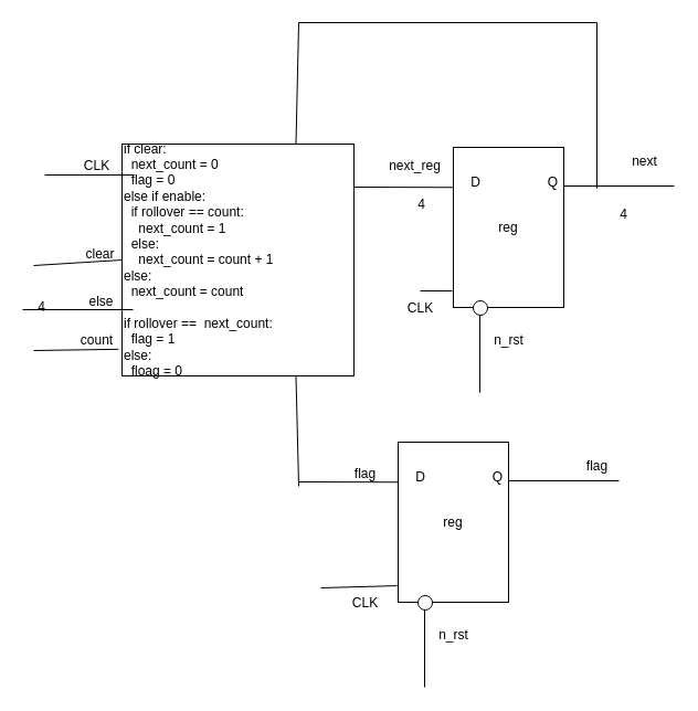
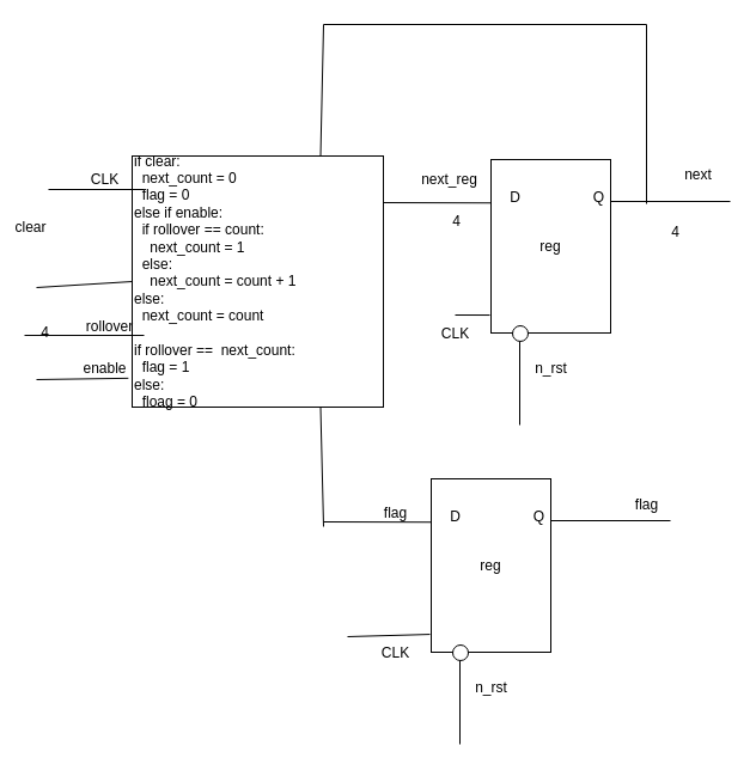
  <mxCell id="0" />
  <mxCell id="1" parent="0" />
  <mxCell id="2" value="&lt;div&gt;if clear:&lt;/div&gt;&lt;div&gt;&amp;nbsp; next_count = 0&lt;/div&gt;&lt;div&gt;&amp;nbsp; flag = 0&lt;br&gt;&lt;/div&gt;&lt;div&gt;else if enable:&lt;/div&gt;&lt;div&gt;&amp;nbsp; if rollover == count:&lt;/div&gt;&lt;div&gt;&amp;nbsp;&amp;nbsp;&amp;nbsp; next_count = 1&lt;/div&gt;&lt;div&gt;&amp;nbsp; else:&lt;/div&gt;&lt;div&gt;&amp;nbsp;&amp;nbsp;&amp;nbsp; next_count = count + 1&lt;/div&gt;&lt;div&gt;else:&lt;/div&gt;&lt;div&gt;&amp;nbsp; next_count = count&lt;br&gt;&lt;/div&gt;&lt;div&gt;&lt;br&gt;&lt;/div&gt;&lt;div&gt;if rollover ==&amp;nbsp; next_count:&lt;/div&gt;&lt;div&gt;&amp;nbsp; flag = 1&lt;/div&gt;&lt;div&gt;else:&lt;/div&gt;&lt;div&gt;&amp;nbsp; floag = 0&lt;br&gt;&lt;/div&gt;" style="whiteSpace=wrap;html=1;aspect=fixed;align=left;" vertex="1" parent="1"><mxGeometry x="110" y="130" width="210" height="210" as="geometry" /></mxCell>
  <mxCell id="3" value="" style="endArrow=none;html=1;" edge="1" parent="1"><mxGeometry width="50" height="50" relative="1" as="geometry"><mxPoint x="40" y="158" as="sourcePoint" /><mxPoint x="120" y="158" as="targetPoint" /></mxGeometry></mxCell>
  <mxCell id="4" value="" style="endArrow=none;html=1;entryX=0;entryY=0.5;entryDx=0;entryDy=0;" edge="1" parent="1" target="2"><mxGeometry width="50" height="50" relative="1" as="geometry"><mxPoint x="30" y="240" as="sourcePoint" /><mxPoint x="90" y="260" as="targetPoint" /></mxGeometry></mxCell>
  <mxCell id="5" value="" style="endArrow=none;html=1;" edge="1" parent="1"><mxGeometry width="50" height="50" relative="1" as="geometry"><mxPoint x="20" y="280" as="sourcePoint" /><mxPoint x="120" y="280" as="targetPoint" /></mxGeometry></mxCell>
  <mxCell id="6" value="" style="endArrow=none;html=1;entryX=-0.015;entryY=0.885;entryDx=0;entryDy=0;entryPerimeter=0;" edge="1" parent="1" target="2"><mxGeometry width="50" height="50" relative="1" as="geometry"><mxPoint x="30" y="317" as="sourcePoint" /><mxPoint x="90" y="310" as="targetPoint" /></mxGeometry></mxCell>
  <mxCell id="7" value="CLK" style="text;html=1;align=center;verticalAlign=middle;resizable=0;points=[];autosize=1;" vertex="1" parent="1"><mxGeometry x="67" y="140" width="40" height="20" as="geometry" /></mxCell>
- <mxCell id="8" value="clear" style="text;html=1;align=center;verticalAlign=middle;resizable=0;points=[];autosize=1;" vertex="1" parent="1"><mxGeometry x="70" y="220" width="40" height="20" as="geometry" /></mxCell>
- <mxCell id="9" value="else" style="text;html=1;align=center;verticalAlign=middle;resizable=0;points=[];autosize=1;" vertex="1" parent="1"><mxGeometry x="61" y="263" width="60" height="20" as="geometry" /></mxCell>
- <mxCell id="10" value="count" style="text;html=1;align=center;verticalAlign=middle;resizable=0;points=[];autosize=1;" vertex="1" parent="1"><mxGeometry x="62" y="298" width="50" height="20" as="geometry" /></mxCell>
+ <mxCell id="8" value="clear" style="text;html=1;align=center;verticalAlign=middle;resizable=0;points=[];autosize=1;" vertex="1" parent="1"><mxGeometry x="5" y="180" width="40" height="20" as="geometry" /></mxCell>
+ <mxCell id="9" value="rollover" style="text;html=1;align=center;verticalAlign=middle;resizable=0;points=[];autosize=1;" vertex="1" parent="1"><mxGeometry x="61" y="263" width="60" height="20" as="geometry" /></mxCell>
+ <mxCell id="10" value="enable" style="text;html=1;align=center;verticalAlign=middle;resizable=0;points=[];autosize=1;" vertex="1" parent="1"><mxGeometry x="62" y="298" width="50" height="20" as="geometry" /></mxCell>
  <mxCell id="11" value="reg" style="rounded=0;whiteSpace=wrap;html=1;" vertex="1" parent="1"><mxGeometry x="410" y="133" width="100" height="145" as="geometry" /></mxCell>
  <mxCell id="12" value="D" style="text;html=1;align=center;verticalAlign=middle;resizable=0;points=[];autosize=1;" vertex="1" parent="1"><mxGeometry x="420" y="155" width="20" height="20" as="geometry" /></mxCell>
  <mxCell id="13" value="Q" style="text;html=1;align=center;verticalAlign=middle;resizable=0;points=[];autosize=1;" vertex="1" parent="1"><mxGeometry x="490" y="155" width="20" height="20" as="geometry" /></mxCell>
  <mxCell id="14" value="" style="endArrow=none;html=1;entryX=0;entryY=0.25;entryDx=0;entryDy=0;" edge="1" parent="1" target="11"><mxGeometry width="50" height="50" relative="1" as="geometry"><mxPoint x="320" y="169" as="sourcePoint" /><mxPoint x="20" y="375" as="targetPoint" /></mxGeometry></mxCell>
  <mxCell id="15" value="" style="endArrow=none;html=1;exitX=1;exitY=0.65;exitDx=0;exitDy=0;exitPerimeter=0;" edge="1" parent="1" source="13"><mxGeometry width="50" height="50" relative="1" as="geometry"><mxPoint x="550" y="195" as="sourcePoint" /><mxPoint x="610" y="168" as="targetPoint" /></mxGeometry></mxCell>
  <mxCell id="16" value="" style="endArrow=none;html=1;" edge="1" parent="1"><mxGeometry width="50" height="50" relative="1" as="geometry"><mxPoint x="434" y="355" as="sourcePoint" /><mxPoint x="434" y="285" as="targetPoint" /></mxGeometry></mxCell>
  <mxCell id="17" value="" style="ellipse;whiteSpace=wrap;html=1;aspect=fixed;" vertex="1" parent="1"><mxGeometry x="428" y="272" width="13" height="13" as="geometry" /></mxCell>
  <mxCell id="18" value="" style="endArrow=none;html=1;entryX=-0.01;entryY=0.897;entryDx=0;entryDy=0;entryPerimeter=0;" edge="1" parent="1" target="11"><mxGeometry width="50" height="50" relative="1" as="geometry"><mxPoint x="380" y="263" as="sourcePoint" /><mxPoint x="390" y="245" as="targetPoint" /></mxGeometry></mxCell>
  <mxCell id="19" value="CLK" style="text;html=1;align=center;verticalAlign=middle;resizable=0;points=[];autosize=1;" vertex="1" parent="1"><mxGeometry x="360" y="268.5" width="40" height="20" as="geometry" /></mxCell>
  <mxCell id="20" value="n_rst" style="text;html=1;align=center;verticalAlign=middle;resizable=0;points=[];autosize=1;" vertex="1" parent="1"><mxGeometry x="440" y="298" width="40" height="20" as="geometry" /></mxCell>
  <mxCell id="21" value="reg" style="rounded=0;whiteSpace=wrap;html=1;" vertex="1" parent="1"><mxGeometry x="360" y="400" width="100" height="145" as="geometry" /></mxCell>
  <mxCell id="22" value="D" style="text;html=1;align=center;verticalAlign=middle;resizable=0;points=[];autosize=1;" vertex="1" parent="1"><mxGeometry x="370" y="422" width="20" height="20" as="geometry" /></mxCell>
  <mxCell id="23" value="Q" style="text;html=1;align=center;verticalAlign=middle;resizable=0;points=[];autosize=1;" vertex="1" parent="1"><mxGeometry x="440" y="422" width="20" height="20" as="geometry" /></mxCell>
  <mxCell id="24" value="" style="endArrow=none;html=1;entryX=0;entryY=0.25;entryDx=0;entryDy=0;" edge="1" parent="1" target="21"><mxGeometry width="50" height="50" relative="1" as="geometry"><mxPoint x="270" y="436" as="sourcePoint" /><mxPoint x="-30" y="642" as="targetPoint" /></mxGeometry></mxCell>
  <mxCell id="25" value="" style="endArrow=none;html=1;exitX=1;exitY=0.65;exitDx=0;exitDy=0;exitPerimeter=0;" edge="1" parent="1" source="23"><mxGeometry width="50" height="50" relative="1" as="geometry"><mxPoint x="500" y="462" as="sourcePoint" /><mxPoint x="560" y="435" as="targetPoint" /></mxGeometry></mxCell>
  <mxCell id="26" value="" style="endArrow=none;html=1;" edge="1" parent="1"><mxGeometry width="50" height="50" relative="1" as="geometry"><mxPoint x="384" y="622" as="sourcePoint" /><mxPoint x="384" y="552" as="targetPoint" /></mxGeometry></mxCell>
  <mxCell id="27" value="" style="ellipse;whiteSpace=wrap;html=1;aspect=fixed;" vertex="1" parent="1"><mxGeometry x="378" y="539" width="13" height="13" as="geometry" /></mxCell>
  <mxCell id="28" value="" style="endArrow=none;html=1;entryX=-0.01;entryY=0.897;entryDx=0;entryDy=0;entryPerimeter=0;" edge="1" parent="1" target="21"><mxGeometry width="50" height="50" relative="1" as="geometry"><mxPoint x="290" y="532" as="sourcePoint" /><mxPoint x="340" y="512" as="targetPoint" /></mxGeometry></mxCell>
  <mxCell id="29" value="CLK" style="text;html=1;align=center;verticalAlign=middle;resizable=0;points=[];autosize=1;" vertex="1" parent="1"><mxGeometry x="310" y="535.5" width="40" height="20" as="geometry" /></mxCell>
  <mxCell id="30" value="n_rst" style="text;html=1;align=center;verticalAlign=middle;resizable=0;points=[];autosize=1;" vertex="1" parent="1"><mxGeometry x="390" y="565" width="40" height="20" as="geometry" /></mxCell>
  <mxCell id="31" value="next_reg" style="text;html=1;align=center;verticalAlign=middle;resizable=0;points=[];autosize=1;" vertex="1" parent="1"><mxGeometry x="340" y="140" width="70" height="20" as="geometry" /></mxCell>
  <mxCell id="32" value="next" style="text;html=1;align=center;verticalAlign=middle;resizable=0;points=[];autosize=1;" vertex="1" parent="1"><mxGeometry x="558" y="136" width="50" height="20" as="geometry" /></mxCell>
  <mxCell id="33" value="flag" style="text;html=1;align=center;verticalAlign=middle;resizable=0;points=[];autosize=1;" vertex="1" parent="1"><mxGeometry x="310" y="419" width="40" height="20" as="geometry" /></mxCell>
  <mxCell id="34" value="flag" style="text;html=1;align=center;verticalAlign=middle;resizable=0;points=[];autosize=1;" vertex="1" parent="1"><mxGeometry x="520" y="412" width="40" height="20" as="geometry" /></mxCell>
  <mxCell id="35" value="" style="endArrow=none;html=1;entryX=0.75;entryY=1;entryDx=0;entryDy=0;" edge="1" parent="1" target="2"><mxGeometry width="50" height="50" relative="1" as="geometry"><mxPoint x="270" y="440" as="sourcePoint" /><mxPoint x="70" y="640" as="targetPoint" /></mxGeometry></mxCell>
  <mxCell id="36" value="" style="endArrow=none;html=1;" edge="1" parent="1"><mxGeometry width="50" height="50" relative="1" as="geometry"><mxPoint x="540" y="170" as="sourcePoint" /><mxPoint x="540" y="20" as="targetPoint" /></mxGeometry></mxCell>
  <mxCell id="37" value="" style="endArrow=none;html=1;exitX=0.75;exitY=0;exitDx=0;exitDy=0;" edge="1" parent="1" source="2"><mxGeometry width="50" height="50" relative="1" as="geometry"><mxPoint x="260" y="120" as="sourcePoint" /><mxPoint x="270" y="20" as="targetPoint" /></mxGeometry></mxCell>
  <mxCell id="38" value="" style="endArrow=none;html=1;" edge="1" parent="1"><mxGeometry width="50" height="50" relative="1" as="geometry"><mxPoint x="270" y="20" as="sourcePoint" /><mxPoint x="540" y="20" as="targetPoint" /></mxGeometry></mxCell>
  <mxCell id="39" value="4" style="text;html=1;align=center;verticalAlign=middle;resizable=0;points=[];autosize=1;" vertex="1" parent="1"><mxGeometry x="371" y="175" width="20" height="20" as="geometry" /></mxCell>
  <mxCell id="40" value="4" style="text;html=1;align=center;verticalAlign=middle;resizable=0;points=[];autosize=1;" vertex="1" parent="1"><mxGeometry x="554" y="184" width="20" height="20" as="geometry" /></mxCell>
  <mxCell id="41" value="4" style="text;html=1;align=center;verticalAlign=middle;resizable=0;points=[];autosize=1;" vertex="1" parent="1"><mxGeometry x="27" y="268" width="20" height="20" as="geometry" /></mxCell>
